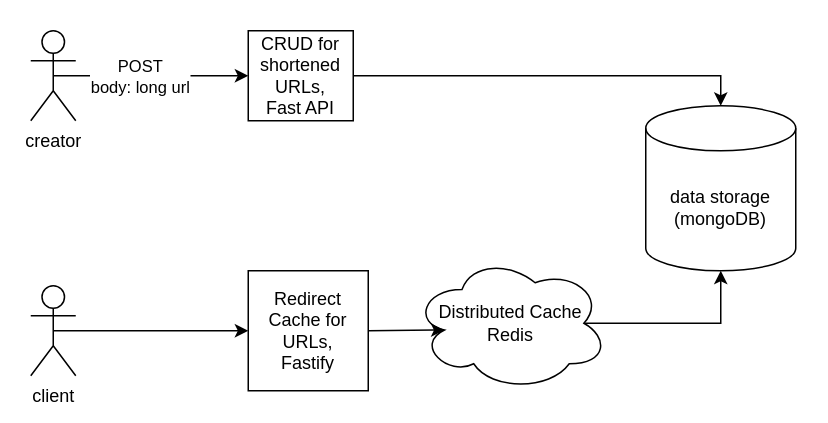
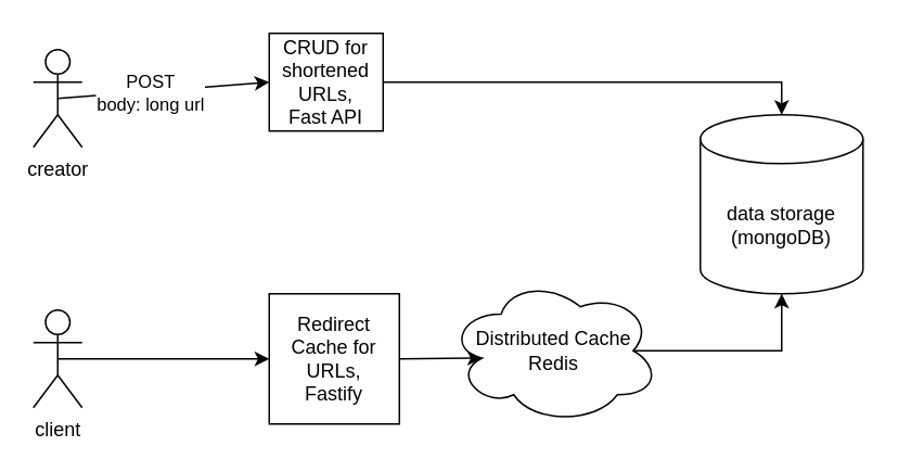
  <mxCell id="0" />
  <mxCell id="1" parent="0" />
- <mxCell id="2" value="creator" style="shape=umlActor;verticalLabelPosition=bottom;verticalAlign=top;html=1;outlineConnect=0;" vertex="1" parent="1"><mxGeometry x="20" y="20" width="30" height="60" as="geometry" /></mxCell>
+ <mxCell id="2" value="creator" style="shape=umlActor;verticalLabelPosition=bottom;verticalAlign=top;html=1;outlineConnect=0;" vertex="1" parent="1"><mxGeometry x="20" y="30" width="30" height="60" as="geometry" /></mxCell>
  <mxCell id="3" value="client" style="shape=umlActor;verticalLabelPosition=bottom;verticalAlign=top;html=1;outlineConnect=0;" vertex="1" parent="1"><mxGeometry x="20" y="190" width="30" height="60" as="geometry" /></mxCell>
  <mxCell id="4" value="" style="endArrow=classic;html=1;rounded=0;entryX=0;entryY=0.5;entryDx=0;entryDy=0;exitX=0.5;exitY=0.5;exitDx=0;exitDy=0;exitPerimeter=0;" edge="1" parent="1" source="2" target="7"><mxGeometry width="50" height="50" relative="1" as="geometry"><mxPoint x="380" y="310" as="sourcePoint" /><mxPoint x="160" y="50" as="targetPoint" /></mxGeometry></mxCell>
  <mxCell id="5" value="POST&lt;br&gt;body: long url" style="edgeLabel;html=1;align=center;verticalAlign=middle;resizable=0;points=[];" connectable="0" vertex="1" parent="4"><mxGeometry x="-0.345" y="-1" relative="1" as="geometry"><mxPoint x="14" y="-1" as="offset" /></mxGeometry></mxCell>
  <mxCell id="6" value="" style="endArrow=classic;html=1;rounded=0;exitX=1;exitY=0.5;exitDx=0;exitDy=0;entryX=0.5;entryY=0;entryDx=0;entryDy=0;entryPerimeter=0;" edge="1" parent="1" source="7" target="8"><mxGeometry width="50" height="50" relative="1" as="geometry"><mxPoint x="240" y="50" as="sourcePoint" /><mxPoint x="380" y="50" as="targetPoint" /><Array as="points"><mxPoint x="480" y="50" /></Array></mxGeometry></mxCell>
  <mxCell id="7" value="CRUD for shortened URLs,&lt;div&gt;Fast API&lt;/div&gt;" style="rounded=0;whiteSpace=wrap;html=1;" vertex="1" parent="1"><mxGeometry x="165" y="20" width="70" height="60" as="geometry" /></mxCell>
  <mxCell id="8" value="data storage&lt;br&gt;(mongoDB)" style="shape=cylinder3;whiteSpace=wrap;html=1;boundedLbl=1;backgroundOutline=1;size=15;" vertex="1" parent="1"><mxGeometry x="430" y="70" width="100" height="110" as="geometry" /></mxCell>
  <mxCell id="9" value="Redirect Cache for URLs,&lt;div&gt;Fastify&lt;/div&gt;" style="whiteSpace=wrap;html=1;aspect=fixed;" vertex="1" parent="1"><mxGeometry x="165" y="180" width="80" height="80" as="geometry" /></mxCell>
  <mxCell id="10" value="" style="endArrow=classic;html=1;rounded=0;exitX=0.5;exitY=0.5;exitDx=0;exitDy=0;exitPerimeter=0;" edge="1" parent="1" source="3" target="9"><mxGeometry width="50" height="50" relative="1" as="geometry"><mxPoint x="380" y="70" as="sourcePoint" /><mxPoint x="430" y="20" as="targetPoint" /></mxGeometry></mxCell>
  <mxCell id="11" value="Distributed Cache&lt;div&gt;Redis&lt;/div&gt;" style="ellipse;shape=cloud;whiteSpace=wrap;html=1;" vertex="1" parent="1"><mxGeometry x="275" y="170" width="130" height="90" as="geometry" /></mxCell>
  <mxCell id="12" value="" style="endArrow=classic;html=1;rounded=0;exitX=1;exitY=0.5;exitDx=0;exitDy=0;entryX=0.16;entryY=0.55;entryDx=0;entryDy=0;entryPerimeter=0;" edge="1" parent="1" source="9" target="11"><mxGeometry width="50" height="50" relative="1" as="geometry"><mxPoint x="380" y="70" as="sourcePoint" /><mxPoint x="430" y="20" as="targetPoint" /></mxGeometry></mxCell>
  <mxCell id="13" value="" style="endArrow=classic;html=1;rounded=0;exitX=0.875;exitY=0.5;exitDx=0;exitDy=0;exitPerimeter=0;entryX=0.5;entryY=1;entryDx=0;entryDy=0;entryPerimeter=0;" edge="1" parent="1" source="11" target="8"><mxGeometry width="50" height="50" relative="1" as="geometry"><mxPoint x="380" y="70" as="sourcePoint" /><mxPoint x="430" y="20" as="targetPoint" /><Array as="points"><mxPoint x="480" y="215" /></Array></mxGeometry></mxCell>
